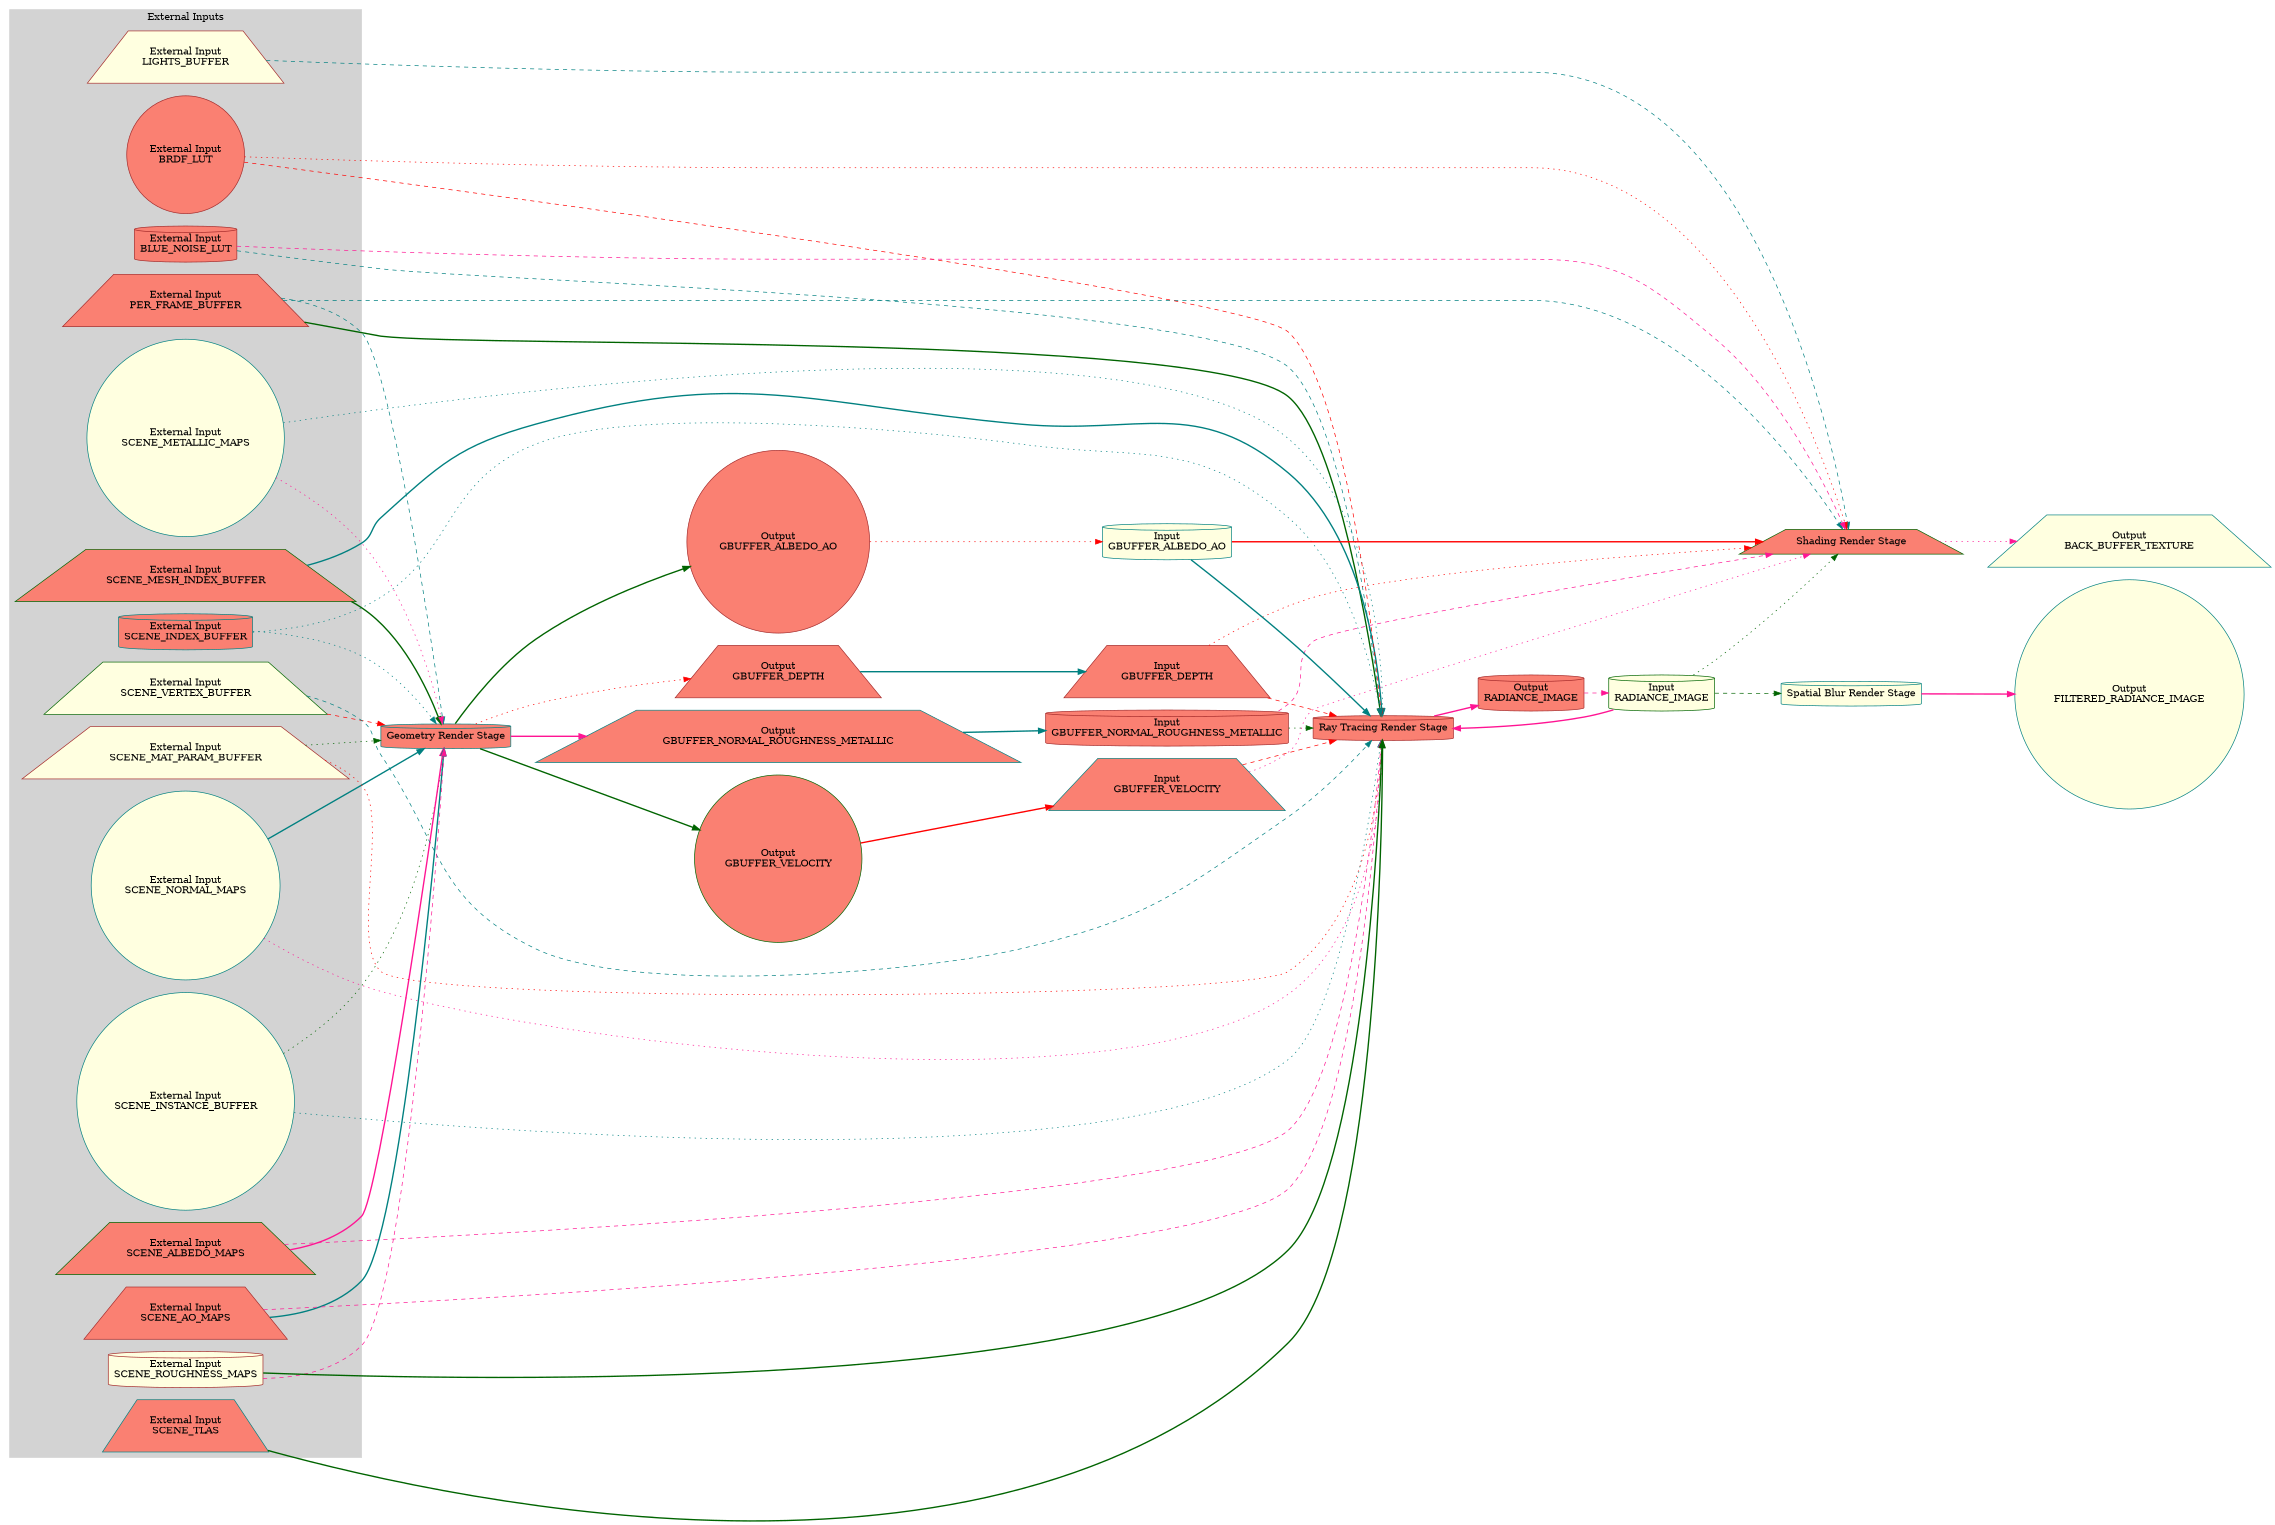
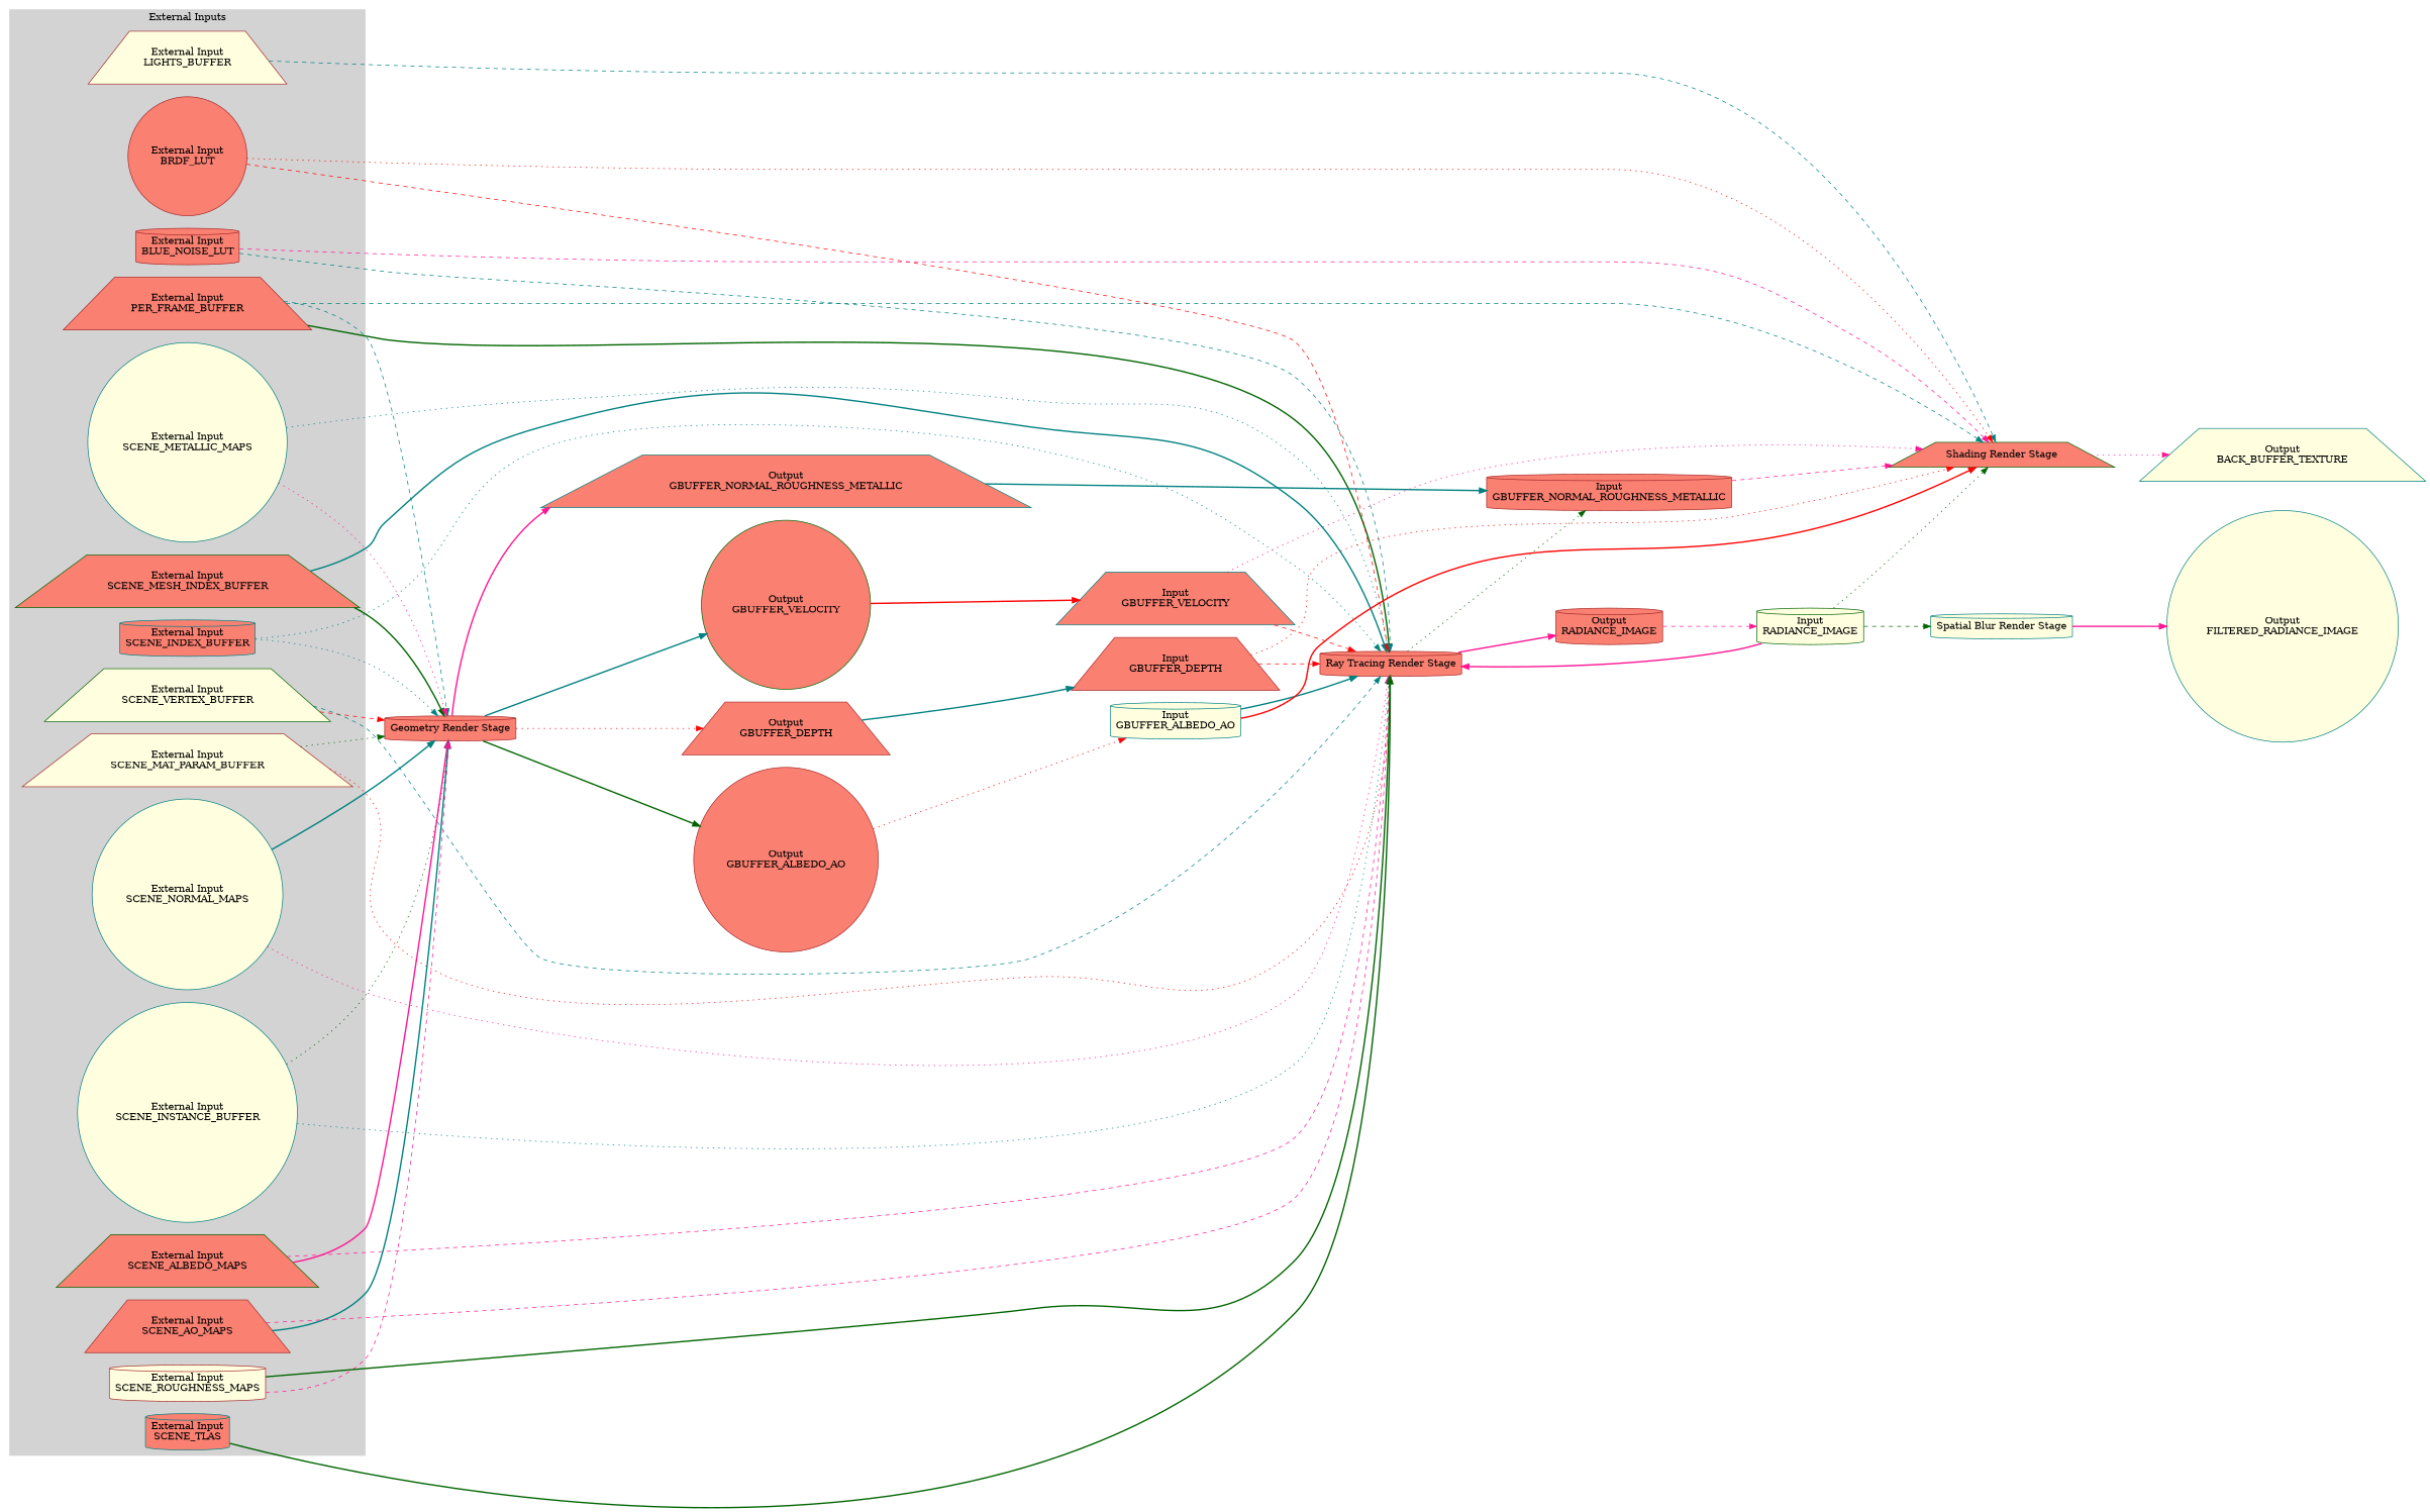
  digraph {
    rankdir=LR
    node [color=brown fillcolor=salmon shape=trapezium style=filled]
    edge [color=teal style=bold]
    n1 [label="External Input\nPER_FRAME_BUFFER"]
    n2 [color=teal fillcolor=lightyellow label="External Input\nSCENE_NORMAL_MAPS" shape=circle]
    n3 [color=teal fillcolor=lightyellow label="External Input\nSCENE_INSTANCE_BUFFER" shape=circle]
    n4 [color=darkgreen label="External Input\nSCENE_ALBEDO_MAPS"]
    n5 [color=darkgreen label="External Input\nSCENE_MESH_INDEX_BUFFER"]
    n6 [color=teal label="External Input\nSCENE_INDEX_BUFFER" shape=cylinder]
    n7 [color=darkgreen fillcolor=lightyellow label="External Input\nSCENE_VERTEX_BUFFER"]
    n8 [fillcolor=lightyellow label="External Input\nSCENE_MAT_PARAM_BUFFER"]
    n9 [label="External Input\nSCENE_AO_MAPS"]
    n10 [fillcolor=lightyellow label="External Input\nSCENE_ROUGHNESS_MAPS" shape=cylinder]
    n11 [color=teal fillcolor=lightyellow label="External Input\nSCENE_METALLIC_MAPS" shape=circle]
    n12 [fillcolor=lightyellow label="External Input\nLIGHTS_BUFFER"]
-   n13 [color=teal label="External Input\nSCENE_TLAS"]
+   n13 [color=teal label="External Input\nSCENE_TLAS" shape=cylinder]
    n14 [label="External Input\nBRDF_LUT" shape=circle]
    n15 [label="External Input\nBLUE_NOISE_LUT" shape=cylinder]
-   n16 [color=teal label="Geometry Render Stage" shape=cylinder]
+   n16 [label="Geometry Render Stage" shape=cylinder]
    n17 [label="Ray Tracing Render Stage" shape=cylinder]
    n18 [color=darkgreen label="Shading Render Stage"]
    n19 [label="Output\nGBUFFER_DEPTH"]
    n20 [color=darkgreen label="Output\nGBUFFER_VELOCITY" shape=circle]
    n21 [color=teal label="Output\nGBUFFER_NORMAL_ROUGHNESS_METALLIC"]
    n22 [label="Output\nGBUFFER_ALBEDO_AO" shape=circle]
    n23 [label="Input\nGBUFFER_DEPTH"]
    n24 [color=teal label="Input\nGBUFFER_VELOCITY"]
    n25 [label="Input\nGBUFFER_NORMAL_ROUGHNESS_METALLIC" shape=cylinder]
    n26 [color=teal fillcolor=lightyellow label="Input\nGBUFFER_ALBEDO_AO" shape=cylinder]
    n27 [label="Output\nRADIANCE_IMAGE" shape=cylinder]
    n28 [color=darkgreen fillcolor=lightyellow label="Input\nRADIANCE_IMAGE" shape=cylinder]
    n29 [color=teal fillcolor=lightyellow label="Spatial Blur Render Stage" shape=cylinder]
    n30 [color=teal fillcolor=lightyellow label="Output\nFILTERED_RADIANCE_IMAGE" shape=circle]
    n31 [color=teal fillcolor=lightyellow label="Output\nBACK_BUFFER_TEXTURE"]
    subgraph cluster_1 {
      color=lightgrey
      label="External Inputs"
      style=filled
      n1
      n2
      n3
      n4
      n5
      n6
      n7
      n8
      n9
      n10
      n11
      n12
      n13
      n14
      n15
    }
    n1 -> n16 [style=dashed]
    n1 -> n17 [color=darkgreen]
    n1 -> n18 [style=dashed]
    n2 -> n16
    n2 -> n17 [color=deeppink style=dotted]
    n3 -> n16 [color=darkgreen style=dotted]
    n3 -> n17 [style=dotted]
    n4 -> n16 [color=deeppink]
    n4 -> n17 [color=deeppink style=dashed]
    n5 -> n16 [color=darkgreen]
    n5 -> n17
    n6 -> n16 [style=dotted]
    n6 -> n17 [style=dotted]
    n7 -> n16 [color=red style=dashed]
    n7 -> n17 [style=dashed]
    n8 -> n16 [color=darkgreen style=dotted]
    n8 -> n17 [color=red style=dotted]
    n9 -> n16
    n9 -> n17 [color=deeppink style=dashed]
    n10 -> n16 [color=deeppink style=dashed]
    n10 -> n17 [color=darkgreen]
    n11 -> n16 [color=deeppink style=dotted]
    n11 -> n17 [style=dotted]
    n12 -> n18 [style=dashed]
    n13 -> n17 [color=darkgreen]
    n14 -> n17 [color=red style=dashed]
    n14 -> n18 [color=red style=dotted]
    n15 -> n17 [style=dashed]
    n15 -> n18 [color=deeppink style=dashed]
    n16 -> n19 [color=red style=dotted]
-   n16 -> n20 [color=darkgreen]
+   n16 -> n20
    n16 -> n21 [color=deeppink]
    n16 -> n22 [color=darkgreen]
    n17 -> n27 [color=deeppink]
    n18 -> n31 [color=deeppink style=dotted]
    n19 -> n23
    n20 -> n24 [color=red]
    n21 -> n25
    n22 -> n26 [color=red style=dotted]
    n23 -> n17 [color=red style=dashed]
    n23 -> n18 [color=red style=dotted]
    n24 -> n17 [color=red style=dashed]
    n24 -> n18 [color=deeppink style=dotted]
-   n25 -> n17 [color=darkgreen style=dotted]
+   n17 -> n25 [color=darkgreen style=dotted]
    n25 -> n18 [color=deeppink style=dashed]
    n26 -> n17
    n26 -> n18 [color=red]
    n27 -> n28 [color=deeppink style=dashed]
    n28 -> n17 [color=deeppink]
    n28 -> n18 [color=darkgreen style=dotted]
    n28 -> n29 [color=darkgreen style=dashed]
    n29 -> n30 [color=deeppink]
  }
